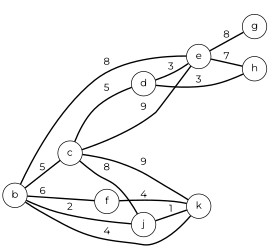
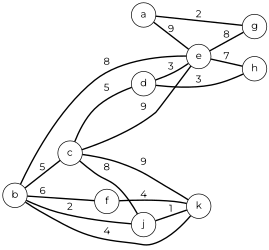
  digraph {
    fontname=Montserrat
    rankdir=LR
    node [fillcolor=white fontname=Montserrat shape=circle style=filled]
    edge [color=black dir=none fontname=Montserrat penwidth=2]
+   a
    g
    e
    h
    b
    f
    c
    j
    k
    d
+   a -> g [label=2]
+   a -> e [label=9]
    e -> g [label=8]
    e -> h [label=7]
    b -> e [label=8]
    b -> f [label=6]
    b -> c [label=5]
    b -> j [label=2]
    b -> k [label=4]
    f -> k [label=4]
    c -> e [label=9]
    c -> j [label=8]
    c -> k [label=9]
    c -> d [label=5]
    j -> k [label=1]
    d -> e [label=3]
    d -> h [label=3]
  }
